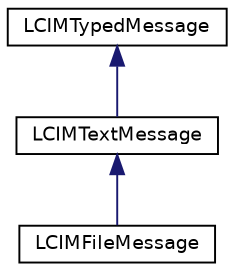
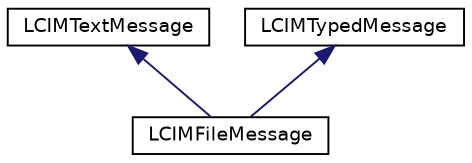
  digraph {
    node [color=black fillcolor=white fontname=Helvetica fontsize=10 shape=record style=filled]
    edge [color=midnightblue dir=back fontname=Helvetica fontsize=10 labelfontname=Helvetica labelfontsize=10 style=solid]
    n1 [height=0.2 label=LCIMFileMessage width=0.4]
    n2 [height=0.2 label=LCIMTextMessage width=0.4]
    n3 [height=0.2 label=LCIMTypedMessage width=0.4]
    n2 -> n1
-   n3 -> n2
+   n3 -> n1
  }
